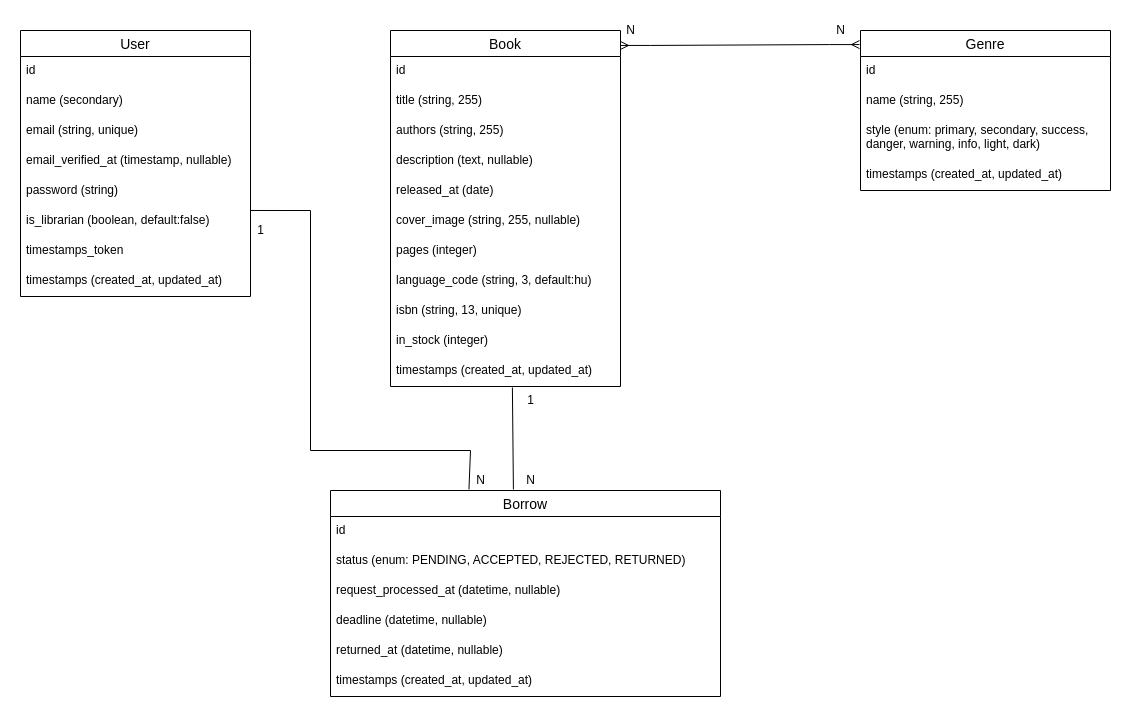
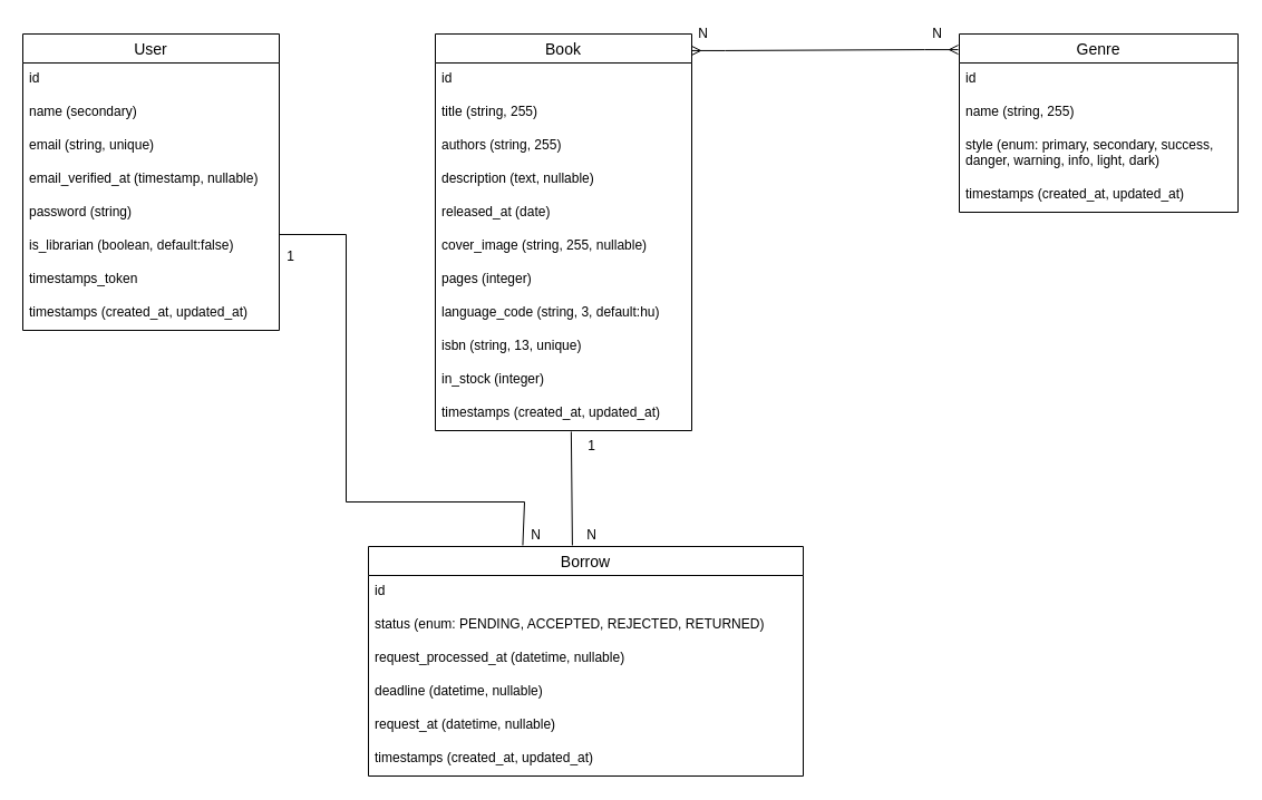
  <mxCell id="0" />
  <mxCell id="1" parent="0" />
  <mxCell id="2" value="User" style="swimlane;fontStyle=0;childLayout=stackLayout;horizontal=1;startSize=26;horizontalStack=0;resizeParent=1;resizeParentMax=0;resizeLast=0;collapsible=1;marginBottom=0;align=center;fontSize=14;" vertex="1" parent="1"><mxGeometry x="20" y="30" width="230" height="266" as="geometry" /></mxCell>
  <mxCell id="3" value="id" style="text;strokeColor=none;fillColor=none;spacingLeft=4;spacingRight=4;overflow=hidden;rotatable=0;points=[[0,0.5],[1,0.5]];portConstraint=eastwest;fontSize=12;" vertex="1" parent="2"><mxGeometry y="26" width="230" height="30" as="geometry" /></mxCell>
  <mxCell id="4" value="name (secondary)" style="text;strokeColor=none;fillColor=none;spacingLeft=4;spacingRight=4;overflow=hidden;rotatable=0;points=[[0,0.5],[1,0.5]];portConstraint=eastwest;fontSize=12;" vertex="1" parent="2"><mxGeometry y="56" width="230" height="30" as="geometry" /></mxCell>
  <mxCell id="5" value="email (string, unique)" style="text;strokeColor=none;fillColor=none;spacingLeft=4;spacingRight=4;overflow=hidden;rotatable=0;points=[[0,0.5],[1,0.5]];portConstraint=eastwest;fontSize=12;" vertex="1" parent="2"><mxGeometry y="86" width="230" height="30" as="geometry" /></mxCell>
  <mxCell id="6" value="email_verified_at (timestamp, nullable)" style="text;strokeColor=none;fillColor=none;spacingLeft=4;spacingRight=4;overflow=hidden;rotatable=0;points=[[0,0.5],[1,0.5]];portConstraint=eastwest;fontSize=12;" vertex="1" parent="2"><mxGeometry y="116" width="230" height="30" as="geometry" /></mxCell>
  <mxCell id="7" value="password (string)" style="text;strokeColor=none;fillColor=none;spacingLeft=4;spacingRight=4;overflow=hidden;rotatable=0;points=[[0,0.5],[1,0.5]];portConstraint=eastwest;fontSize=12;" vertex="1" parent="2"><mxGeometry y="146" width="230" height="30" as="geometry" /></mxCell>
  <mxCell id="8" value="is_librarian (boolean, default:false)" style="text;strokeColor=none;fillColor=none;spacingLeft=4;spacingRight=4;overflow=hidden;rotatable=0;points=[[0,0.5],[1,0.5]];portConstraint=eastwest;fontSize=12;" vertex="1" parent="2"><mxGeometry y="176" width="230" height="30" as="geometry" /></mxCell>
  <mxCell id="9" value="timestamps_token" style="text;strokeColor=none;fillColor=none;spacingLeft=4;spacingRight=4;overflow=hidden;rotatable=0;points=[[0,0.5],[1,0.5]];portConstraint=eastwest;fontSize=12;" vertex="1" parent="2"><mxGeometry y="206" width="230" height="30" as="geometry" /></mxCell>
  <mxCell id="10" value="timestamps (created_at, updated_at)" style="text;strokeColor=none;fillColor=none;spacingLeft=4;spacingRight=4;overflow=hidden;rotatable=0;points=[[0,0.5],[1,0.5]];portConstraint=eastwest;fontSize=12;" vertex="1" parent="2"><mxGeometry y="236" width="230" height="30" as="geometry" /></mxCell>
  <mxCell id="11" value="Book" style="swimlane;fontStyle=0;childLayout=stackLayout;horizontal=1;startSize=26;horizontalStack=0;resizeParent=1;resizeParentMax=0;resizeLast=0;collapsible=1;marginBottom=0;align=center;fontSize=14;" vertex="1" parent="1"><mxGeometry x="390" y="30" width="230" height="356" as="geometry" /></mxCell>
  <mxCell id="12" value="id" style="text;strokeColor=none;fillColor=none;spacingLeft=4;spacingRight=4;overflow=hidden;rotatable=0;points=[[0,0.5],[1,0.5]];portConstraint=eastwest;fontSize=12;" vertex="1" parent="11"><mxGeometry y="26" width="230" height="30" as="geometry" /></mxCell>
  <mxCell id="13" value="title (string, 255)" style="text;strokeColor=none;fillColor=none;spacingLeft=4;spacingRight=4;overflow=hidden;rotatable=0;points=[[0,0.5],[1,0.5]];portConstraint=eastwest;fontSize=12;" vertex="1" parent="11"><mxGeometry y="56" width="230" height="30" as="geometry" /></mxCell>
  <mxCell id="14" value="authors (string, 255)" style="text;strokeColor=none;fillColor=none;spacingLeft=4;spacingRight=4;overflow=hidden;rotatable=0;points=[[0,0.5],[1,0.5]];portConstraint=eastwest;fontSize=12;" vertex="1" parent="11"><mxGeometry y="86" width="230" height="30" as="geometry" /></mxCell>
  <mxCell id="15" value="description (text, nullable)" style="text;strokeColor=none;fillColor=none;spacingLeft=4;spacingRight=4;overflow=hidden;rotatable=0;points=[[0,0.5],[1,0.5]];portConstraint=eastwest;fontSize=12;" vertex="1" parent="11"><mxGeometry y="116" width="230" height="30" as="geometry" /></mxCell>
  <mxCell id="16" value="released_at (date)" style="text;strokeColor=none;fillColor=none;spacingLeft=4;spacingRight=4;overflow=hidden;rotatable=0;points=[[0,0.5],[1,0.5]];portConstraint=eastwest;fontSize=12;" vertex="1" parent="11"><mxGeometry y="146" width="230" height="30" as="geometry" /></mxCell>
  <mxCell id="17" value="cover_image (string, 255, nullable)" style="text;strokeColor=none;fillColor=none;spacingLeft=4;spacingRight=4;overflow=hidden;rotatable=0;points=[[0,0.5],[1,0.5]];portConstraint=eastwest;fontSize=12;" vertex="1" parent="11"><mxGeometry y="176" width="230" height="30" as="geometry" /></mxCell>
  <mxCell id="18" value="pages (integer)" style="text;strokeColor=none;fillColor=none;spacingLeft=4;spacingRight=4;overflow=hidden;rotatable=0;points=[[0,0.5],[1,0.5]];portConstraint=eastwest;fontSize=12;" vertex="1" parent="11"><mxGeometry y="206" width="230" height="30" as="geometry" /></mxCell>
  <mxCell id="19" value="language_code (string, 3, default:hu)" style="text;strokeColor=none;fillColor=none;spacingLeft=4;spacingRight=4;overflow=hidden;rotatable=0;points=[[0,0.5],[1,0.5]];portConstraint=eastwest;fontSize=12;" vertex="1" parent="11"><mxGeometry y="236" width="230" height="30" as="geometry" /></mxCell>
  <mxCell id="20" value="isbn (string, 13, unique)" style="text;strokeColor=none;fillColor=none;spacingLeft=4;spacingRight=4;overflow=hidden;rotatable=0;points=[[0,0.5],[1,0.5]];portConstraint=eastwest;fontSize=12;" vertex="1" parent="11"><mxGeometry y="266" width="230" height="30" as="geometry" /></mxCell>
  <mxCell id="21" value="in_stock (integer)" style="text;strokeColor=none;fillColor=none;spacingLeft=4;spacingRight=4;overflow=hidden;rotatable=0;points=[[0,0.5],[1,0.5]];portConstraint=eastwest;fontSize=12;" vertex="1" parent="11"><mxGeometry y="296" width="230" height="30" as="geometry" /></mxCell>
  <mxCell id="22" value="timestamps (created_at, updated_at)" style="text;strokeColor=none;fillColor=none;spacingLeft=4;spacingRight=4;overflow=hidden;rotatable=0;points=[[0,0.5],[1,0.5]];portConstraint=eastwest;fontSize=12;" vertex="1" parent="11"><mxGeometry y="326" width="230" height="30" as="geometry" /></mxCell>
  <mxCell id="23" value="Genre" style="swimlane;fontStyle=0;childLayout=stackLayout;horizontal=1;startSize=26;horizontalStack=0;resizeParent=1;resizeParentMax=0;resizeLast=0;collapsible=1;marginBottom=0;align=center;fontSize=14;" vertex="1" parent="1"><mxGeometry x="860" y="30" width="250" height="160" as="geometry" /></mxCell>
  <mxCell id="24" value="id" style="text;strokeColor=none;fillColor=none;spacingLeft=4;spacingRight=4;overflow=hidden;rotatable=0;points=[[0,0.5],[1,0.5]];portConstraint=eastwest;fontSize=12;" vertex="1" parent="23"><mxGeometry y="26" width="250" height="30" as="geometry" /></mxCell>
  <mxCell id="25" value="name (string, 255)" style="text;strokeColor=none;fillColor=none;spacingLeft=4;spacingRight=4;overflow=hidden;rotatable=0;points=[[0,0.5],[1,0.5]];portConstraint=eastwest;fontSize=12;" vertex="1" parent="23"><mxGeometry y="56" width="250" height="30" as="geometry" /></mxCell>
  <mxCell id="26" value="style (enum: primary, secondary, success,&#10;danger, warning, info, light, dark)" style="text;strokeColor=none;fillColor=none;spacingLeft=4;spacingRight=4;overflow=hidden;rotatable=0;points=[[0,0.5],[1,0.5]];portConstraint=eastwest;fontSize=12;" vertex="1" parent="23"><mxGeometry y="86" width="250" height="44" as="geometry" /></mxCell>
  <mxCell id="27" value="timestamps (created_at, updated_at)" style="text;strokeColor=none;fillColor=none;spacingLeft=4;spacingRight=4;overflow=hidden;rotatable=0;points=[[0,0.5],[1,0.5]];portConstraint=eastwest;fontSize=12;" vertex="1" parent="23"><mxGeometry y="130" width="250" height="30" as="geometry" /></mxCell>
  <mxCell id="28" value="Borrow" style="swimlane;fontStyle=0;childLayout=stackLayout;horizontal=1;startSize=26;horizontalStack=0;resizeParent=1;resizeParentMax=0;resizeLast=0;collapsible=1;marginBottom=0;align=center;fontSize=14;" vertex="1" parent="1"><mxGeometry x="330" y="490" width="390" height="206" as="geometry" /></mxCell>
  <mxCell id="29" value="id" style="text;strokeColor=none;fillColor=none;spacingLeft=4;spacingRight=4;overflow=hidden;rotatable=0;points=[[0,0.5],[1,0.5]];portConstraint=eastwest;fontSize=12;" vertex="1" parent="28"><mxGeometry y="26" width="390" height="30" as="geometry" /></mxCell>
  <mxCell id="30" value="status (enum: PENDING, ACCEPTED, REJECTED, RETURNED)" style="text;strokeColor=none;fillColor=none;spacingLeft=4;spacingRight=4;overflow=hidden;rotatable=0;points=[[0,0.5],[1,0.5]];portConstraint=eastwest;fontSize=12;" vertex="1" parent="28"><mxGeometry y="56" width="390" height="30" as="geometry" /></mxCell>
  <mxCell id="31" value="request_processed_at (datetime, nullable)" style="text;strokeColor=none;fillColor=none;spacingLeft=4;spacingRight=4;overflow=hidden;rotatable=0;points=[[0,0.5],[1,0.5]];portConstraint=eastwest;fontSize=12;" vertex="1" parent="28"><mxGeometry y="86" width="390" height="30" as="geometry" /></mxCell>
  <mxCell id="32" value="deadline (datetime, nullable)" style="text;strokeColor=none;fillColor=none;spacingLeft=4;spacingRight=4;overflow=hidden;rotatable=0;points=[[0,0.5],[1,0.5]];portConstraint=eastwest;fontSize=12;" vertex="1" parent="28"><mxGeometry y="116" width="390" height="30" as="geometry" /></mxCell>
- <mxCell id="33" value="returned_at (datetime, nullable)" style="text;strokeColor=none;fillColor=none;spacingLeft=4;spacingRight=4;overflow=hidden;rotatable=0;points=[[0,0.5],[1,0.5]];portConstraint=eastwest;fontSize=12;" vertex="1" parent="28"><mxGeometry y="146" width="390" height="30" as="geometry" /></mxCell>
+ <mxCell id="33" value="request_at (datetime, nullable)" style="text;strokeColor=none;fillColor=none;spacingLeft=4;spacingRight=4;overflow=hidden;rotatable=0;points=[[0,0.5],[1,0.5]];portConstraint=eastwest;fontSize=12;" vertex="1" parent="28"><mxGeometry y="146" width="390" height="30" as="geometry" /></mxCell>
  <mxCell id="34" value="timestamps (created_at, updated_at)" style="text;strokeColor=none;fillColor=none;spacingLeft=4;spacingRight=4;overflow=hidden;rotatable=0;points=[[0,0.5],[1,0.5]];portConstraint=eastwest;fontSize=12;" vertex="1" parent="28"><mxGeometry y="176" width="390" height="30" as="geometry" /></mxCell>
  <mxCell id="35" value="" style="edgeStyle=entityRelationEdgeStyle;fontSize=12;html=1;endArrow=ERmany;startArrow=ERmany;rounded=0;exitX=1;exitY=0.042;exitDx=0;exitDy=0;exitPerimeter=0;entryX=-0.004;entryY=0.088;entryDx=0;entryDy=0;entryPerimeter=0;" edge="1" parent="1" source="11" target="23"><mxGeometry width="100" height="100" relative="1" as="geometry"><mxPoint x="780" y="350" as="sourcePoint" /><mxPoint x="880" y="250" as="targetPoint" /></mxGeometry></mxCell>
  <mxCell id="36" value="N" style="text;html=1;align=center;verticalAlign=middle;resizable=0;points=[];autosize=1;strokeColor=none;fillColor=none;" vertex="1" parent="1"><mxGeometry x="620" y="20" width="20" height="20" as="geometry" /></mxCell>
  <mxCell id="37" value="N" style="text;html=1;align=center;verticalAlign=middle;resizable=0;points=[];autosize=1;strokeColor=none;fillColor=none;" vertex="1" parent="1"><mxGeometry x="830" y="20" width="20" height="20" as="geometry" /></mxCell>
  <mxCell id="38" value="" style="endArrow=none;html=1;rounded=0;entryX=0.53;entryY=1.033;entryDx=0;entryDy=0;entryPerimeter=0;exitX=0.469;exitY=-0.005;exitDx=0;exitDy=0;exitPerimeter=0;" edge="1" parent="1" source="28" target="22"><mxGeometry width="50" height="50" relative="1" as="geometry"><mxPoint x="530" y="440" as="sourcePoint" /><mxPoint x="580" y="390" as="targetPoint" /></mxGeometry></mxCell>
  <mxCell id="39" value="N" style="text;html=1;align=center;verticalAlign=middle;resizable=0;points=[];autosize=1;strokeColor=none;fillColor=none;" vertex="1" parent="1"><mxGeometry x="520" y="470" width="20" height="20" as="geometry" /></mxCell>
  <mxCell id="40" value="1" style="text;html=1;align=center;verticalAlign=middle;resizable=0;points=[];autosize=1;strokeColor=none;fillColor=none;" vertex="1" parent="1"><mxGeometry x="520" y="390" width="20" height="20" as="geometry" /></mxCell>
  <mxCell id="41" value="" style="endArrow=none;html=1;rounded=0;exitX=1.002;exitY=0.133;exitDx=0;exitDy=0;exitPerimeter=0;entryX=0.355;entryY=-0.005;entryDx=0;entryDy=0;entryPerimeter=0;" edge="1" parent="1" source="8" target="28"><mxGeometry width="50" height="50" relative="1" as="geometry"><mxPoint x="310" y="440" as="sourcePoint" /><mxPoint x="350" y="480" as="targetPoint" /><Array as="points"><mxPoint x="310" y="210" /><mxPoint x="310" y="450" /><mxPoint x="470" y="450" /></Array></mxGeometry></mxCell>
  <mxCell id="42" value="N" style="text;html=1;align=center;verticalAlign=middle;resizable=0;points=[];autosize=1;strokeColor=none;fillColor=none;" vertex="1" parent="1"><mxGeometry x="470" y="470" width="20" height="20" as="geometry" /></mxCell>
  <mxCell id="43" value="1" style="text;html=1;align=center;verticalAlign=middle;resizable=0;points=[];autosize=1;strokeColor=none;fillColor=none;" vertex="1" parent="1"><mxGeometry x="250" y="220" width="20" height="20" as="geometry" /></mxCell>
